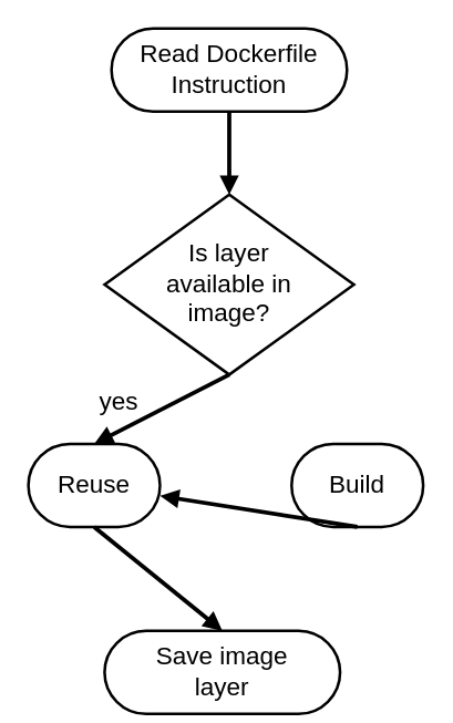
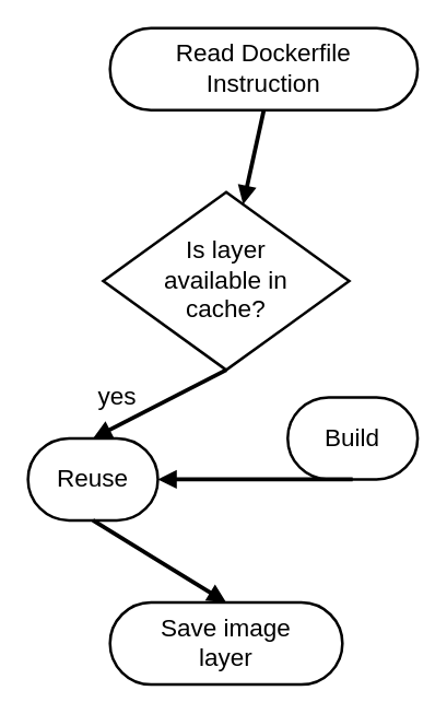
  <mxCell id="0" />
  <mxCell id="1" parent="0" />
- <mxCell id="2" value="Read Dockerfile&lt;br&gt;Instruction" style="rounded=1;whiteSpace=wrap;html=1;arcSize=50;fontSize=18;strokeWidth=2;" vertex="1" parent="1"><mxGeometry x="80" y="20" width="170" height="60" as="geometry" /></mxCell>
- <mxCell id="3" value="&lt;font style=&quot;font-size: 18px&quot;&gt;Is layer &lt;br&gt;available in &lt;br&gt;image?&lt;/font&gt;" style="rhombus;whiteSpace=wrap;html=1;strokeWidth=2;" vertex="1" parent="1"><mxGeometry x="75" y="140" width="180" height="130" as="geometry" /></mxCell>
+ <mxCell id="2" value="Read Dockerfile&lt;br&gt;Instruction" style="rounded=1;whiteSpace=wrap;html=1;arcSize=50;fontSize=18;strokeWidth=2;" vertex="1" parent="1"><mxGeometry x="80" y="20" width="225" height="60" as="geometry" /></mxCell>
+ <mxCell id="3" value="&lt;font style=&quot;font-size: 18px&quot;&gt;Is layer &lt;br&gt;available in &lt;br&gt;cache?&lt;/font&gt;" style="rhombus;whiteSpace=wrap;html=1;strokeWidth=2;" vertex="1" parent="1"><mxGeometry x="75" y="140" width="180" height="130" as="geometry" /></mxCell>
  <mxCell id="4" value="Reuse" style="rounded=1;whiteSpace=wrap;html=1;arcSize=50;fontSize=18;strokeWidth=2;" vertex="1" parent="1"><mxGeometry x="20" y="320" width="95" height="60" as="geometry" /></mxCell>
- <mxCell id="5" value="Build" style="rounded=1;whiteSpace=wrap;html=1;arcSize=50;fontSize=18;strokeWidth=2;" vertex="1" parent="1"><mxGeometry x="210" y="320" width="95" height="60" as="geometry" /></mxCell>
- <mxCell id="6" value="Save image&lt;br&gt;layer" style="rounded=1;whiteSpace=wrap;html=1;arcSize=50;fontSize=18;strokeWidth=2;" vertex="1" parent="1"><mxGeometry x="75" y="455" width="170" height="60" as="geometry" /></mxCell>
+ <mxCell id="5" value="Build" style="rounded=1;whiteSpace=wrap;html=1;arcSize=50;fontSize=18;strokeWidth=2;" vertex="1" parent="1"><mxGeometry x="210" y="290" width="95" height="60" as="geometry" /></mxCell>
+ <mxCell id="6" value="Save image&lt;br&gt;layer" style="rounded=1;whiteSpace=wrap;html=1;arcSize=50;fontSize=18;strokeWidth=2;" vertex="1" parent="1"><mxGeometry x="80" y="440" width="170" height="60" as="geometry" /></mxCell>
  <mxCell id="7" value="" style="endArrow=block;html=1;fontSize=18;strokeWidth=3;endFill=1;exitX=0.5;exitY=1;exitDx=0;exitDy=0;" edge="1" parent="1" source="2" target="3"><mxGeometry width="50" height="50" relative="1" as="geometry"><mxPoint x="310" y="360" as="sourcePoint" /><mxPoint x="360" y="310" as="targetPoint" /></mxGeometry></mxCell>
  <mxCell id="8" value="" style="endArrow=block;html=1;fontSize=18;strokeWidth=3;endFill=1;exitX=0.5;exitY=1;exitDx=0;exitDy=0;entryX=0.5;entryY=0;entryDx=0;entryDy=0;" edge="1" parent="1" source="3" target="4"><mxGeometry width="50" height="50" relative="1" as="geometry"><mxPoint x="70" y="260" as="sourcePoint" /><mxPoint x="70" y="320" as="targetPoint" /></mxGeometry></mxCell>
  <mxCell id="9" value="yes" style="edgeLabel;html=1;align=center;verticalAlign=middle;resizable=0;points=[];fontSize=18;" vertex="1" connectable="0" parent="8"><mxGeometry x="0.201" y="1" relative="1" as="geometry"><mxPoint x="-22.53" y="-11.13" as="offset" /></mxGeometry></mxCell>
  <mxCell id="10" value="" style="endArrow=block;html=1;fontSize=18;strokeWidth=3;endFill=1;exitX=0.5;exitY=1;exitDx=0;exitDy=0;" edge="1" parent="1" source="5" target="4"><mxGeometry width="50" height="50" relative="1" as="geometry"><mxPoint x="175" y="280" as="sourcePoint" /><mxPoint x="267.5" y="350" as="targetPoint" /></mxGeometry></mxCell>
  <mxCell id="11" value="" style="endArrow=block;html=1;fontSize=18;strokeWidth=3;endFill=1;exitX=0.5;exitY=1;exitDx=0;exitDy=0;entryX=0.5;entryY=0;entryDx=0;entryDy=0;" edge="1" parent="1" source="4" target="6"><mxGeometry width="50" height="50" relative="1" as="geometry"><mxPoint x="267.5" y="410" as="sourcePoint" /><mxPoint x="175" y="440" as="targetPoint" /></mxGeometry></mxCell>
